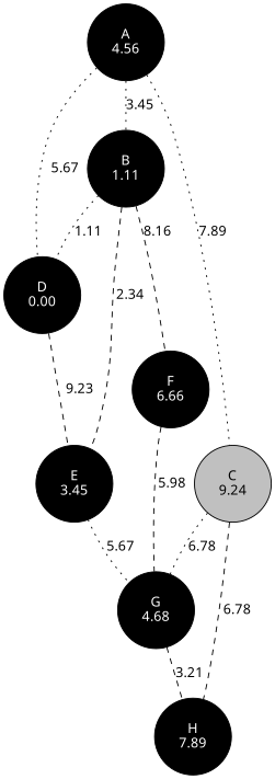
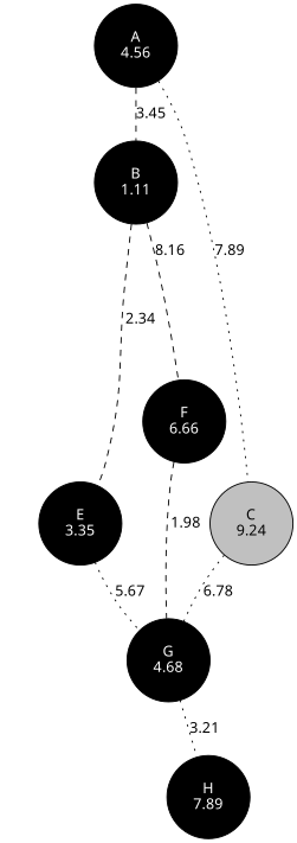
  strict graph {
    fontname="Noto Sans"
    node [fillcolor=black fontcolor=white fontname="Noto Sans" style=filled]
    edge [fontname="Noto Sans" style=dashed]
    n1 [distance=4.56 height=1.1 label="A\n4.56" width=1.1]
    n2 [distance=1.11 height=1.1 label="B\n1.11" width=1.1]
    n3 [distance=9.24 fillcolor=gray height=1.1 label="C\n9.24" width=1.1 fontcolor=""]
-   n4 [distance=0.00 height=1.1 label="D\n0.00" width=1.1]
-   n5 [distance=3.45 height=1.1 label="E\n3.45" width=1.1]
+   n5 [distance=3.45 height=1.1 label="E\n3.35" width=1.1]
    n6 [distance=6.66 height=1.1 label="F\n6.66" width=1.1]
    n7 [distance=4.68 height=1.1 label="G\n4.68" width=1.1]
    n8 [distance=7.89 height=1.1 label="H\n7.89" width=1.1]
-   n1 -- n2 [label=3.45 style=dotted]
+   n1 -- n2 [label=3.45]
    n1 -- n3 [label=7.89 style=dotted]
-   n1 -- n4 [label=5.67 style=dotted]
-   n2 -- n4 [label=1.11 style=dotted]
    n2 -- n5 [label=2.34]
    n2 -- n6 [label=8.16]
    n3 -- n7 [label=6.78 style=dotted]
-   n3 -- n8 [label=6.78]
-   n4 -- n5 [label=9.23]
    n5 -- n7 [label=5.67 style=dotted]
-   n6 -- n7 [label=5.98]
-   n7 -- n8 [label=3.21]
+   n6 -- n7 [label=1.98]
+   n7 -- n8 [label=3.21 style=dotted]
  }
